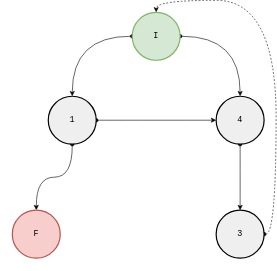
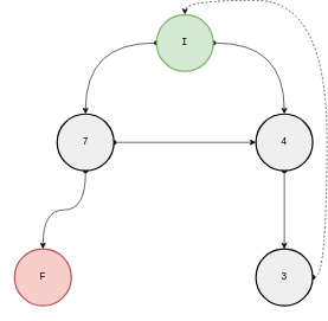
  <mxCell id="0" />
  <mxCell id="1" parent="0" />
  <mxCell id="2" style="edgeStyle=orthogonalEdgeStyle;curved=1;html=1;exitX=0;exitY=0.5;startArrow=oval;startFill=1;startSize=6;endArrow=classic;endFill=1;jettySize=auto;orthogonalLoop=1;strokeColor=#000000;strokeWidth=1;fontFamily=Courier New;fontSize=14;fontColor=#000000;" parent="1" source="4" target="7" edge="1"><mxGeometry relative="1" as="geometry" /></mxCell>
  <mxCell id="3" style="edgeStyle=orthogonalEdgeStyle;curved=1;html=1;exitX=1;exitY=0.5;entryX=0.5;entryY=0;startArrow=oval;startFill=1;startSize=6;endArrow=classic;endFill=1;jettySize=auto;orthogonalLoop=1;strokeColor=#000000;strokeWidth=1;fontFamily=Courier New;fontSize=14;fontColor=#000000;" parent="1" source="4" target="10" edge="1"><mxGeometry relative="1" as="geometry" /></mxCell>
  <mxCell id="4" value="I" style="ellipse;whiteSpace=wrap;html=1;aspect=fixed;strokeColor=#82b366;strokeWidth=2;fillColor=#d5e8d4;fontFamily=Courier New;fontSize=14;fontColor=#000000;align=center;" parent="1" vertex="1"><mxGeometry x="220" y="20" width="80" height="80" as="geometry" /></mxCell>
  <mxCell id="5" style="edgeStyle=orthogonalEdgeStyle;curved=1;html=1;exitX=0.5;exitY=1;entryX=0.5;entryY=0;startArrow=oval;startFill=1;startSize=6;endArrow=classic;endFill=1;jettySize=auto;orthogonalLoop=1;strokeColor=#000000;strokeWidth=1;fontFamily=Courier New;fontSize=14;fontColor=#000000;" parent="1" source="7" target="8" edge="1"><mxGeometry relative="1" as="geometry" /></mxCell>
  <mxCell id="6" style="edgeStyle=orthogonalEdgeStyle;curved=1;html=1;exitX=1;exitY=0.5;entryX=0;entryY=0.5;startArrow=oval;startFill=1;startSize=6;endArrow=classic;endFill=1;jettySize=auto;orthogonalLoop=1;strokeColor=#000000;strokeWidth=1;fontFamily=Courier New;fontSize=14;fontColor=#000000;" parent="1" source="7" target="10" edge="1"><mxGeometry relative="1" as="geometry" /></mxCell>
- <mxCell id="7" value="1" style="ellipse;whiteSpace=wrap;html=1;aspect=fixed;strokeColor=#000000;strokeWidth=2;fillColor=#EFEFEF;fontFamily=Courier New;fontSize=14;fontColor=#000000;align=center;" parent="1" vertex="1"><mxGeometry x="80" y="160" width="80" height="80" as="geometry" /></mxCell>
+ <mxCell id="7" value="7" style="ellipse;whiteSpace=wrap;html=1;aspect=fixed;strokeColor=#000000;strokeWidth=2;fillColor=#EFEFEF;fontFamily=Courier New;fontSize=14;fontColor=#000000;align=center;" parent="1" vertex="1"><mxGeometry x="80" y="160" width="80" height="80" as="geometry" /></mxCell>
  <mxCell id="8" value="F" style="ellipse;whiteSpace=wrap;html=1;aspect=fixed;strokeColor=#b85450;strokeWidth=2;fillColor=#f8cecc;fontFamily=Courier New;fontSize=14;fontColor=#000000;align=center;" parent="1" vertex="1"><mxGeometry x="20" y="350" width="80" height="80" as="geometry" /></mxCell>
  <mxCell id="9" style="edgeStyle=orthogonalEdgeStyle;curved=1;html=1;exitX=0.5;exitY=1;entryX=0.5;entryY=0;startArrow=oval;startFill=1;startSize=6;endArrow=classic;endFill=1;jettySize=auto;orthogonalLoop=1;strokeColor=#000000;strokeWidth=1;fontFamily=Courier New;fontSize=14;fontColor=#000000;" parent="1" source="10" target="12" edge="1"><mxGeometry relative="1" as="geometry" /></mxCell>
  <mxCell id="10" value="4" style="ellipse;whiteSpace=wrap;html=1;aspect=fixed;strokeColor=#000000;strokeWidth=2;fillColor=#EFEFEF;fontFamily=Courier New;fontSize=14;fontColor=#000000;align=center;" parent="1" vertex="1"><mxGeometry x="360" y="160" width="80" height="80" as="geometry" /></mxCell>
  <mxCell id="11" style="edgeStyle=orthogonalEdgeStyle;curved=1;html=1;exitX=1;exitY=0.5;entryX=0.5;entryY=0;startArrow=oval;startFill=1;startSize=6;endArrow=classic;endFill=1;jettySize=auto;orthogonalLoop=1;strokeColor=#000000;strokeWidth=1;fontFamily=Courier New;fontSize=14;fontColor=#000000;dashed=1;" parent="1" source="12" target="4" edge="1"><mxGeometry relative="1" as="geometry" /></mxCell>
  <mxCell id="12" value="3" style="ellipse;whiteSpace=wrap;html=1;aspect=fixed;strokeColor=#000000;strokeWidth=2;fillColor=#EFEFEF;fontFamily=Courier New;fontSize=14;fontColor=#000000;align=center;" parent="1" vertex="1"><mxGeometry x="360" y="350" width="80" height="80" as="geometry" /></mxCell>
